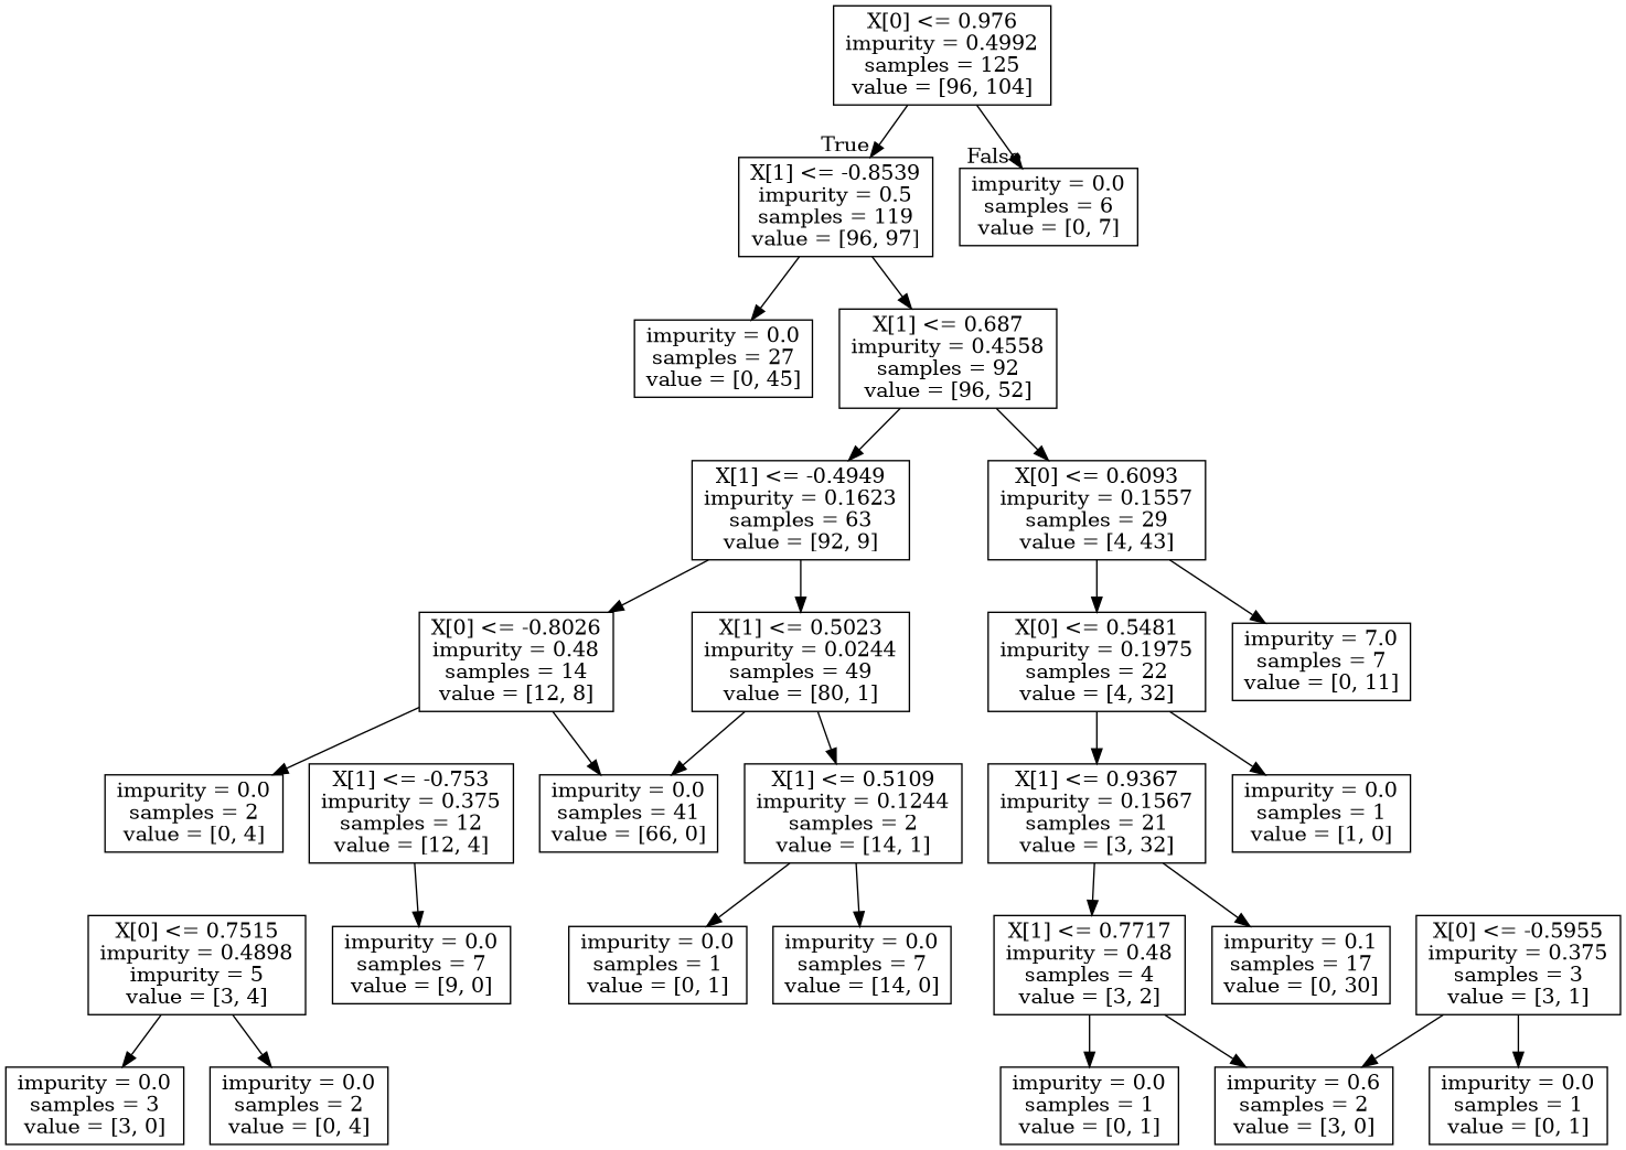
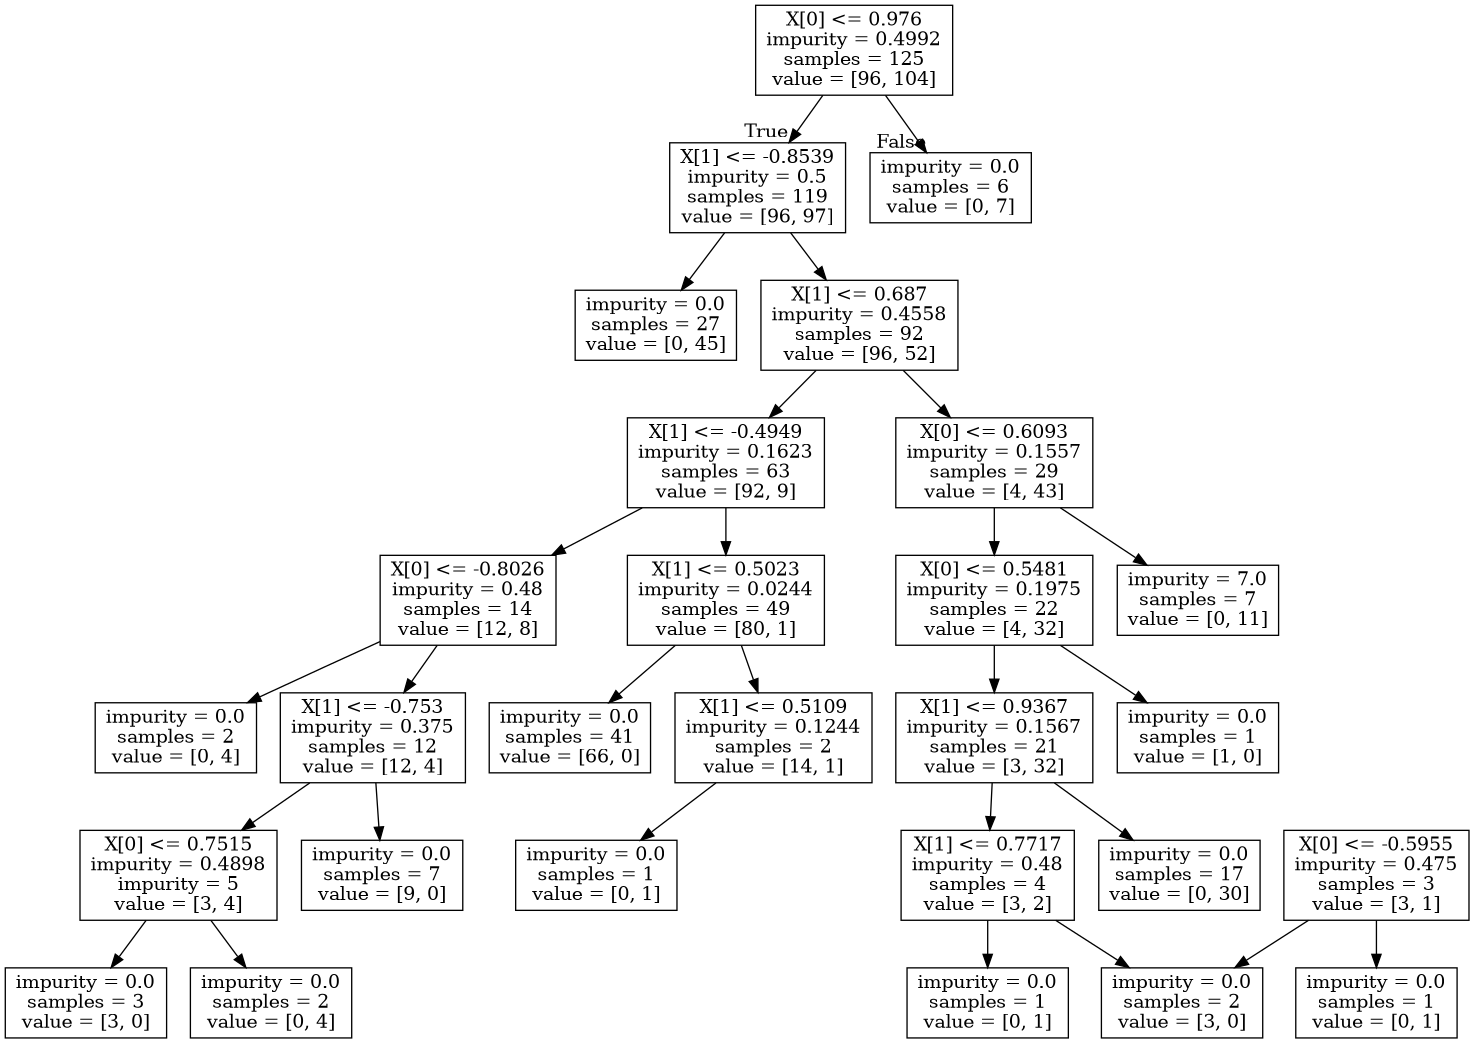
  digraph {
    node [shape=box]
    n1 [label="X[0] <= 0.976\nimpurity = 0.4992\nsamples = 125\nvalue = [96, 104]"]
    n2 [label="X[1] <= -0.8539\nimpurity = 0.5\nsamples = 119\nvalue = [96, 97]"]
    n3 [label="impurity = 0.0\nsamples = 6\nvalue = [0, 7]"]
    n4 [label="impurity = 0.0\nsamples = 27\nvalue = [0, 45]"]
    n5 [label="X[1] <= 0.687\nimpurity = 0.4558\nsamples = 92\nvalue = [96, 52]"]
    n6 [label="X[1] <= -0.4949\nimpurity = 0.1623\nsamples = 63\nvalue = [92, 9]"]
    n7 [label="X[0] <= 0.6093\nimpurity = 0.1557\nsamples = 29\nvalue = [4, 43]"]
    n8 [label="X[0] <= -0.8026\nimpurity = 0.48\nsamples = 14\nvalue = [12, 8]"]
    n9 [label="X[1] <= 0.5023\nimpurity = 0.0244\nsamples = 49\nvalue = [80, 1]"]
    n10 [label="X[0] <= 0.5481\nimpurity = 0.1975\nsamples = 22\nvalue = [4, 32]"]
    n11 [label="impurity = 7.0\nsamples = 7\nvalue = [0, 11]"]
    n12 [label="impurity = 0.0\nsamples = 2\nvalue = [0, 4]"]
    n13 [label="X[1] <= -0.753\nimpurity = 0.375\nsamples = 12\nvalue = [12, 4]"]
    n14 [label="impurity = 0.0\nsamples = 41\nvalue = [66, 0]"]
    n15 [label="X[1] <= 0.5109\nimpurity = 0.1244\nsamples = 2\nvalue = [14, 1]"]
    n16 [label="X[0] <= 0.7515\nimpurity = 0.4898\nimpurity = 5\nvalue = [3, 4]"]
    n17 [label="impurity = 0.0\nsamples = 7\nvalue = [9, 0]"]
    n18 [label="impurity = 0.0\nsamples = 3\nvalue = [3, 0]"]
    n19 [label="impurity = 0.0\nsamples = 2\nvalue = [0, 4]"]
    n20 [label="impurity = 0.0\nsamples = 1\nvalue = [0, 1]"]
-   n21 [label="impurity = 0.0\nsamples = 7\nvalue = [14, 0]"]
    n22 [label="X[1] <= 0.9367\nimpurity = 0.1567\nsamples = 21\nvalue = [3, 32]"]
    n23 [label="impurity = 0.0\nsamples = 1\nvalue = [1, 0]"]
    n24 [label="X[1] <= 0.7717\nimpurity = 0.48\nsamples = 4\nvalue = [3, 2]"]
-   n25 [label="impurity = 0.1\nsamples = 17\nvalue = [0, 30]"]
+   n25 [label="impurity = 0.0\nsamples = 17\nvalue = [0, 30]"]
    n26 [label="impurity = 0.0\nsamples = 1\nvalue = [0, 1]"]
-   n27 [label="impurity = 0.6\nsamples = 2\nvalue = [3, 0]"]
-   n28 [label="X[0] <= -0.5955\nimpurity = 0.375\nsamples = 3\nvalue = [3, 1]"]
+   n27 [label="impurity = 0.0\nsamples = 2\nvalue = [3, 0]"]
+   n28 [label="X[0] <= -0.5955\nimpurity = 0.475\nsamples = 3\nvalue = [3, 1]"]
    n29 [label="impurity = 0.0\nsamples = 1\nvalue = [0, 1]"]
    n1 -> n2 [headlabel=True labelangle=45 labeldistance=2.5]
    n1 -> n3 [headlabel=False labelangle=-45 labeldistance=2.5]
    n2 -> n4
    n2 -> n5
    n5 -> n6
    n5 -> n7
    n6 -> n8
    n6 -> n9
    n7 -> n10
    n7 -> n11
    n8 -> n12
-   n8 -> n14
+   n8 -> n13
    n9 -> n14
    n9 -> n15
    n10 -> n22
    n10 -> n23
+   n13 -> n16
    n13 -> n17
    n15 -> n20
-   n15 -> n21
    n16 -> n18
    n16 -> n19
    n22 -> n24
    n22 -> n25
    n24 -> n26
    n24 -> n27
    n28 -> n27
    n28 -> n29
  }
